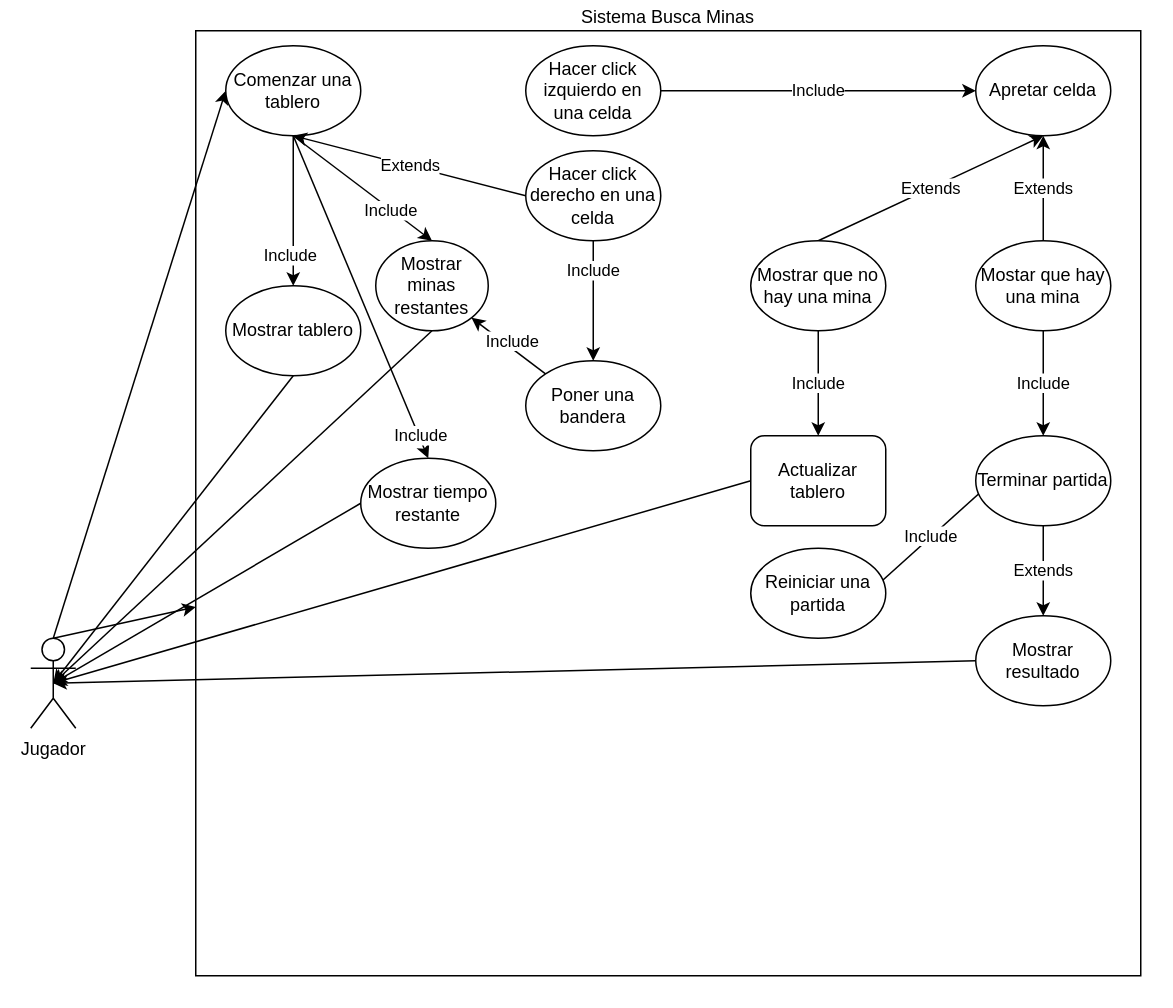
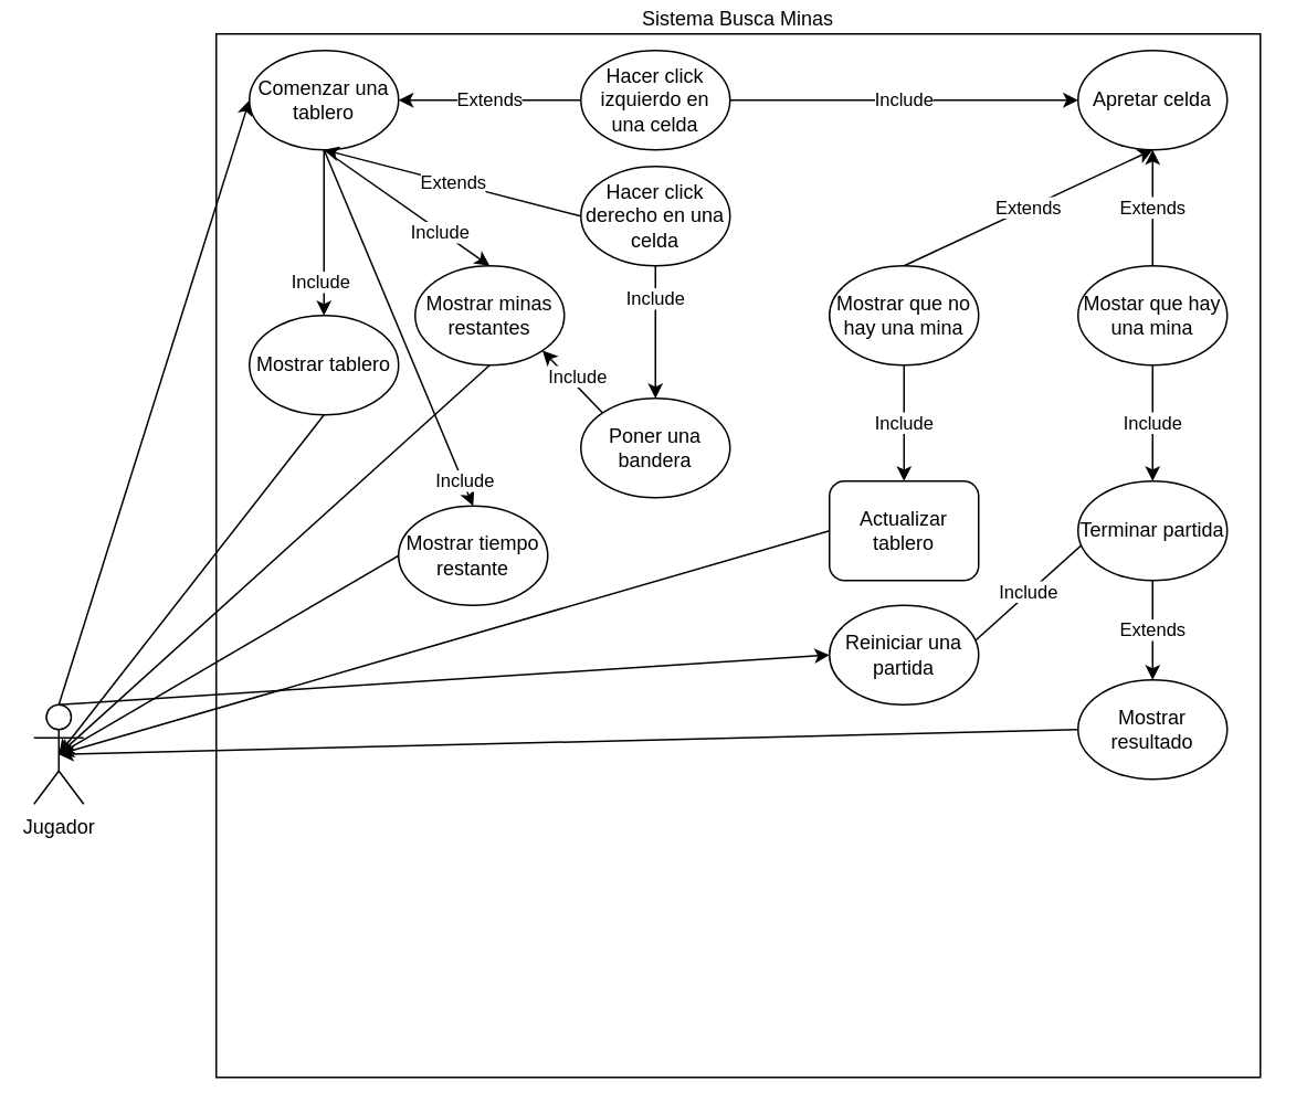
  <mxCell id="0" />
  <mxCell id="1" parent="0" />
  <mxCell id="2" value="Sistema Busca Minas" style="whiteSpace=wrap;html=1;aspect=fixed;labelPosition=center;verticalLabelPosition=top;align=center;verticalAlign=bottom;" parent="1" vertex="1"><mxGeometry x="130" y="20" width="630" height="630" as="geometry" /></mxCell>
- <mxCell id="3" style="edgeStyle=none;html=1;exitX=0.5;exitY=0;exitDx=0;exitDy=0;exitPerimeter=0;" edge="1" parent="1" source="5" target="2"><mxGeometry relative="1" as="geometry" /></mxCell>
+ <mxCell id="3" style="edgeStyle=none;html=1;exitX=0.5;exitY=0;exitDx=0;exitDy=0;exitPerimeter=0;entryX=0;entryY=0.5;entryDx=0;entryDy=0;" edge="1" parent="1" source="5" target="9"><mxGeometry relative="1" as="geometry" /></mxCell>
  <mxCell id="4" style="edgeStyle=none;html=1;exitX=0.5;exitY=0;exitDx=0;exitDy=0;exitPerimeter=0;entryX=0;entryY=0.5;entryDx=0;entryDy=0;" edge="1" parent="1" source="5" target="7"><mxGeometry relative="1" as="geometry" /></mxCell>
  <mxCell id="5" value="Jugador" style="shape=umlActor;verticalLabelPosition=bottom;verticalAlign=top;html=1;outlineConnect=0;" parent="1" vertex="1"><mxGeometry x="20" y="425" width="30" height="60" as="geometry" /></mxCell>
  <mxCell id="6" value="Include" style="edgeStyle=none;html=1;exitX=0.5;exitY=1;exitDx=0;exitDy=0;entryX=0.5;entryY=0;entryDx=0;entryDy=0;" edge="1" parent="1" source="7" target="38"><mxGeometry x="0.604" y="-2" relative="1" as="geometry"><mxPoint as="offset" /></mxGeometry></mxCell>
  <mxCell id="7" value="Comenzar una tablero" style="ellipse;whiteSpace=wrap;html=1;" vertex="1" parent="1"><mxGeometry x="150" y="30" width="90" height="60" as="geometry" /></mxCell>
  <mxCell id="8" value="Include" style="edgeStyle=none;html=1;exitX=0.5;exitY=1;exitDx=0;exitDy=0;entryX=0.5;entryY=0;entryDx=0;entryDy=0;" edge="1" parent="1" source="9" target="18"><mxGeometry relative="1" as="geometry" /></mxCell>
  <mxCell id="9" value="Reiniciar una partida" style="ellipse;whiteSpace=wrap;html=1;" vertex="1" parent="1"><mxGeometry x="500" y="365" width="90" height="60" as="geometry" /></mxCell>
+ <mxCell id="10" value="Extends" style="edgeStyle=none;html=1;exitX=0;exitY=0.5;exitDx=0;exitDy=0;entryX=1;entryY=0.5;entryDx=0;entryDy=0;" edge="1" parent="1" source="29" target="7"><mxGeometry relative="1" as="geometry" /></mxCell>
  <mxCell id="11" value="Apretar celda" style="ellipse;whiteSpace=wrap;html=1;" vertex="1" parent="1"><mxGeometry x="650" y="30" width="90" height="60" as="geometry" /></mxCell>
  <mxCell id="12" value="Include" style="edgeStyle=none;html=1;exitX=0;exitY=0;exitDx=0;exitDy=0;entryX=1;entryY=1;entryDx=0;entryDy=0;" edge="1" parent="1" source="13" target="20"><mxGeometry y="-4" relative="1" as="geometry"><mxPoint as="offset" /></mxGeometry></mxCell>
  <mxCell id="13" value="Poner una bandera" style="ellipse;whiteSpace=wrap;html=1;" vertex="1" parent="1"><mxGeometry x="350" y="240" width="90" height="60" as="geometry" /></mxCell>
  <mxCell id="14" value="Include" style="edgeStyle=none;html=1;exitX=0.5;exitY=1;exitDx=0;exitDy=0;entryX=0.5;entryY=0;entryDx=0;entryDy=0;" edge="1" parent="1" source="16" target="18"><mxGeometry relative="1" as="geometry" /></mxCell>
  <mxCell id="15" value="Extends" style="edgeStyle=none;html=1;exitX=0.5;exitY=0;exitDx=0;exitDy=0;entryX=0.5;entryY=1;entryDx=0;entryDy=0;" edge="1" parent="1" source="16" target="11"><mxGeometry relative="1" as="geometry" /></mxCell>
  <mxCell id="16" value="Mostar que hay una mina" style="ellipse;whiteSpace=wrap;html=1;" vertex="1" parent="1"><mxGeometry x="650" y="160" width="90" height="60" as="geometry" /></mxCell>
  <mxCell id="17" value="Extends" style="edgeStyle=none;html=1;exitX=0.5;exitY=1;exitDx=0;exitDy=0;entryX=0.5;entryY=0;entryDx=0;entryDy=0;" edge="1" parent="1" source="18" target="24"><mxGeometry relative="1" as="geometry" /></mxCell>
  <mxCell id="18" value="Terminar partida" style="ellipse;whiteSpace=wrap;html=1;" vertex="1" parent="1"><mxGeometry x="650" y="290" width="90" height="60" as="geometry" /></mxCell>
  <mxCell id="19" style="edgeStyle=none;html=1;exitX=0.5;exitY=1;exitDx=0;exitDy=0;entryX=0.5;entryY=0.5;entryDx=0;entryDy=0;entryPerimeter=0;" edge="1" parent="1" source="20" target="5"><mxGeometry relative="1" as="geometry" /></mxCell>
- <mxCell id="20" value="Mostrar minas restantes" style="ellipse;whiteSpace=wrap;html=1;" vertex="1" parent="1"><mxGeometry x="250" y="160" width="75" height="60" as="geometry" /></mxCell>
+ <mxCell id="20" value="Mostrar minas restantes" style="ellipse;whiteSpace=wrap;html=1;" vertex="1" parent="1"><mxGeometry x="250" y="160" width="90" height="60" as="geometry" /></mxCell>
  <mxCell id="21" style="edgeStyle=none;html=1;exitX=0;exitY=0.5;exitDx=0;exitDy=0;entryX=0.5;entryY=0.5;entryDx=0;entryDy=0;entryPerimeter=0;" edge="1" parent="1" source="22" target="5"><mxGeometry relative="1" as="geometry" /></mxCell>
  <mxCell id="22" value="Mostrar tiempo restante" style="ellipse;whiteSpace=wrap;html=1;" vertex="1" parent="1"><mxGeometry x="240" y="305" width="90" height="60" as="geometry" /></mxCell>
  <mxCell id="23" style="edgeStyle=none;html=1;exitX=0;exitY=0.5;exitDx=0;exitDy=0;entryX=0.5;entryY=0.5;entryDx=0;entryDy=0;entryPerimeter=0;" edge="1" parent="1" source="24" target="5"><mxGeometry relative="1" as="geometry" /></mxCell>
  <mxCell id="24" value="Mostrar resultado" style="ellipse;whiteSpace=wrap;html=1;" vertex="1" parent="1"><mxGeometry x="650" y="410" width="90" height="60" as="geometry" /></mxCell>
  <mxCell id="25" value="Include" style="edgeStyle=none;html=1;exitX=0.5;exitY=1;exitDx=0;exitDy=0;entryX=0.5;entryY=0;entryDx=0;entryDy=0;" edge="1" parent="1" source="27" target="13"><mxGeometry x="-0.5" relative="1" as="geometry"><mxPoint as="offset" /></mxGeometry></mxCell>
  <mxCell id="26" value="Extends" style="edgeStyle=none;html=1;exitX=0;exitY=0.5;exitDx=0;exitDy=0;entryX=0.5;entryY=1;entryDx=0;entryDy=0;" edge="1" parent="1" source="27" target="7"><mxGeometry relative="1" as="geometry" /></mxCell>
  <mxCell id="27" value="Hacer click derecho en una celda" style="ellipse;whiteSpace=wrap;html=1;" vertex="1" parent="1"><mxGeometry x="350" y="100" width="90" height="60" as="geometry" /></mxCell>
  <mxCell id="28" value="Include" style="edgeStyle=none;html=1;exitX=1;exitY=0.5;exitDx=0;exitDy=0;entryX=0;entryY=0.5;entryDx=0;entryDy=0;" edge="1" parent="1" source="29" target="11"><mxGeometry relative="1" as="geometry" /></mxCell>
  <mxCell id="29" value="Hacer click izquierdo en una celda" style="ellipse;whiteSpace=wrap;html=1;" vertex="1" parent="1"><mxGeometry x="350" y="30" width="90" height="60" as="geometry" /></mxCell>
  <mxCell id="30" value="Include" style="edgeStyle=none;html=1;exitX=0.5;exitY=1;exitDx=0;exitDy=0;entryX=0.5;entryY=0;entryDx=0;entryDy=0;" edge="1" parent="1" source="7" target="20"><mxGeometry x="0.395" relative="1" as="geometry"><mxPoint x="414" y="210" as="sourcePoint" /><mxPoint x="414" y="270" as="targetPoint" /><mxPoint y="1" as="offset" /></mxGeometry></mxCell>
  <mxCell id="31" value="Include" style="edgeStyle=none;html=1;exitX=0.5;exitY=1;exitDx=0;exitDy=0;entryX=0.5;entryY=0;entryDx=0;entryDy=0;" edge="1" parent="1" source="7" target="22"><mxGeometry x="0.862" y="1" relative="1" as="geometry"><mxPoint x="235" y="140" as="sourcePoint" /><mxPoint x="369" y="410" as="targetPoint" /><mxPoint as="offset" /></mxGeometry></mxCell>
  <mxCell id="32" value="Extends" style="edgeStyle=none;html=1;exitX=0.5;exitY=0;exitDx=0;exitDy=0;entryX=0.5;entryY=1;entryDx=0;entryDy=0;" edge="1" parent="1" source="34" target="11"><mxGeometry relative="1" as="geometry" /></mxCell>
  <mxCell id="33" value="Include" style="edgeStyle=none;html=1;exitX=0.5;exitY=1;exitDx=0;exitDy=0;entryX=0.5;entryY=0;entryDx=0;entryDy=0;" edge="1" parent="1" source="34" target="36"><mxGeometry relative="1" as="geometry" /></mxCell>
  <mxCell id="34" value="Mostrar que no hay una mina" style="ellipse;whiteSpace=wrap;html=1;" vertex="1" parent="1"><mxGeometry x="500" y="160" width="90" height="60" as="geometry" /></mxCell>
  <mxCell id="35" style="edgeStyle=none;html=1;exitX=0;exitY=0.5;exitDx=0;exitDy=0;entryX=0.5;entryY=0.5;entryDx=0;entryDy=0;entryPerimeter=0;" edge="1" parent="1" source="36" target="5"><mxGeometry relative="1" as="geometry" /></mxCell>
  <mxCell id="36" value="Actualizar tablero" style="whiteSpace=wrap;html=1;rounded=1;" vertex="1" parent="1"><mxGeometry x="500" y="290" width="90" height="60" as="geometry" /></mxCell>
  <mxCell id="37" style="edgeStyle=none;html=1;exitX=0.5;exitY=1;exitDx=0;exitDy=0;entryX=0.5;entryY=0.5;entryDx=0;entryDy=0;entryPerimeter=0;" edge="1" parent="1" source="38" target="5"><mxGeometry relative="1" as="geometry" /></mxCell>
  <mxCell id="38" value="Mostrar tablero" style="ellipse;whiteSpace=wrap;html=1;" vertex="1" parent="1"><mxGeometry x="150" y="190" width="90" height="60" as="geometry" /></mxCell>
